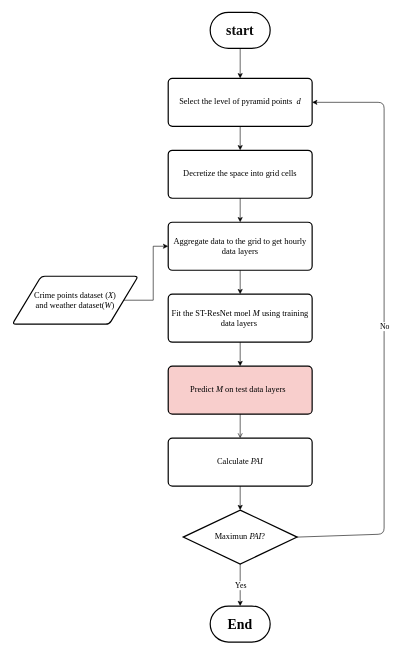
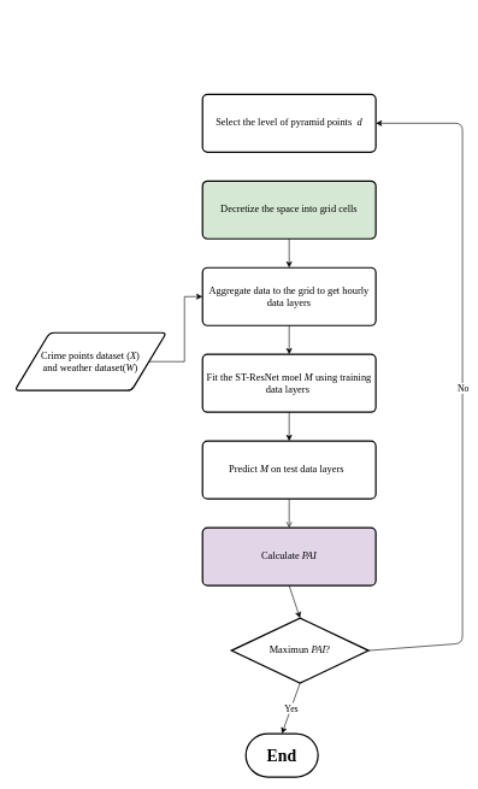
  <mxCell id="0" />
  <mxCell id="1" parent="0" />
- <mxCell id="2" value="start" style="strokeWidth=2;html=1;shape=mxgraph.flowchart.terminator;whiteSpace=wrap;fontSize=23;labelBackgroundColor=none;fontColor=#0D0D0D;fontFamily=Times New Roman;fontStyle=1" vertex="1" parent="1"><mxGeometry x="350" y="20" width="100" height="60" as="geometry" /></mxCell>
  <mxCell id="3" value="&lt;font style=&quot;font-size: 14px;&quot;&gt;Select the level of pyramid points&amp;nbsp; &lt;i style=&quot;font-size: 14px;&quot;&gt;d&lt;/i&gt;&lt;/font&gt;" style="rounded=1;whiteSpace=wrap;html=1;absoluteArcSize=1;arcSize=14;strokeWidth=2;fontFamily=Times New Roman;fontSize=14;" vertex="1" parent="1"><mxGeometry x="280" y="130" width="240" height="80" as="geometry" /></mxCell>
  <mxCell id="4" style="edgeStyle=orthogonalEdgeStyle;rounded=0;orthogonalLoop=1;jettySize=auto;html=1;exitX=1;exitY=0.5;exitDx=0;exitDy=0;entryX=0;entryY=0.5;entryDx=0;entryDy=0;fontSize=12;fontFamily=Times New Roman;" edge="1" parent="1" source="5" target="7"><mxGeometry relative="1" as="geometry" /></mxCell>
  <mxCell id="5" value="Crime points dataset (&lt;i style=&quot;font-size: 14px;&quot;&gt;X&lt;/i&gt;)&lt;br style=&quot;font-size: 14px;&quot;&gt;and weather dataset(&lt;i style=&quot;font-size: 14px;&quot;&gt;W&lt;/i&gt;)" style="shape=parallelogram;html=1;strokeWidth=2;perimeter=parallelogramPerimeter;whiteSpace=wrap;rounded=1;arcSize=12;size=0.23;fontSize=14;fontFamily=Times New Roman;" vertex="1" parent="1"><mxGeometry x="20" y="460" width="210" height="80" as="geometry" /></mxCell>
- <mxCell id="6" value="Decretize the space into grid cells" style="rounded=1;whiteSpace=wrap;html=1;absoluteArcSize=1;arcSize=14;strokeWidth=2;fontSize=14;fontFamily=Times New Roman;" vertex="1" parent="1"><mxGeometry x="280" y="250" width="240" height="80" as="geometry" /></mxCell>
+ <mxCell id="6" value="Decretize the space into grid cells" style="rounded=1;whiteSpace=wrap;html=1;absoluteArcSize=1;arcSize=14;strokeWidth=2;fontSize=14;fontFamily=Times New Roman;fillColor=#d5e8d4;" vertex="1" parent="1"><mxGeometry x="280" y="250" width="240" height="80" as="geometry" /></mxCell>
  <mxCell id="7" value="Aggregate data to the grid to get hourly data layers" style="rounded=1;whiteSpace=wrap;html=1;absoluteArcSize=1;arcSize=14;strokeWidth=2;fontSize=14;fontFamily=Times New Roman;" vertex="1" parent="1"><mxGeometry x="280" y="370" width="240" height="80" as="geometry" /></mxCell>
  <mxCell id="8" value="Fit the ST-ResNet moel &lt;i style=&quot;font-size: 14px;&quot;&gt;M&lt;/i&gt; using training data layers&amp;nbsp;" style="rounded=1;whiteSpace=wrap;html=1;absoluteArcSize=1;arcSize=14;strokeWidth=2;fontSize=14;fontFamily=Times New Roman;" vertex="1" parent="1"><mxGeometry x="280" y="490" width="240" height="80" as="geometry" /></mxCell>
- <mxCell id="9" value="Predict &lt;i style=&quot;font-size: 14px;&quot;&gt;M&lt;/i&gt; on test data layers&amp;nbsp;&amp;nbsp;" style="rounded=1;whiteSpace=wrap;html=1;absoluteArcSize=1;arcSize=14;strokeWidth=2;fontSize=14;fontFamily=Times New Roman;fillColor=#f8cecc;" vertex="1" parent="1"><mxGeometry x="280" y="610" width="240" height="80" as="geometry" /></mxCell>
- <mxCell id="10" value="Calculate &lt;i style=&quot;font-size: 14px;&quot;&gt;PAI&lt;/i&gt;" style="rounded=1;whiteSpace=wrap;html=1;absoluteArcSize=1;arcSize=14;strokeWidth=2;fontSize=14;fontFamily=Times New Roman;" vertex="1" parent="1"><mxGeometry x="280" y="730" width="240" height="80" as="geometry" /></mxCell>
- <mxCell id="11" value="" style="endArrow=classic;html=1;fontSize=12;exitX=0.5;exitY=1;exitDx=0;exitDy=0;exitPerimeter=0;entryX=0.5;entryY=0;entryDx=0;entryDy=0;fontFamily=Times New Roman;" edge="1" parent="1" source="2" target="3"><mxGeometry width="50" height="50" relative="1" as="geometry"><mxPoint x="320" y="350" as="sourcePoint" /><mxPoint x="370" y="300" as="targetPoint" /></mxGeometry></mxCell>
- <mxCell id="12" value="" style="endArrow=classic;html=1;fontSize=12;exitX=0.5;exitY=1;exitDx=0;exitDy=0;entryX=0.5;entryY=0;entryDx=0;entryDy=0;fontFamily=Times New Roman;" edge="1" parent="1" source="3" target="6"><mxGeometry width="50" height="50" relative="1" as="geometry"><mxPoint x="320" y="350" as="sourcePoint" /><mxPoint x="370" y="300" as="targetPoint" /></mxGeometry></mxCell>
+ <mxCell id="9" value="Predict &lt;i style=&quot;font-size: 14px;&quot;&gt;M&lt;/i&gt; on test data layers&amp;nbsp;&amp;nbsp;" style="rounded=1;whiteSpace=wrap;html=1;absoluteArcSize=1;arcSize=14;strokeWidth=2;fontSize=14;fontFamily=Times New Roman;" vertex="1" parent="1"><mxGeometry x="280" y="610" width="240" height="80" as="geometry" /></mxCell>
+ <mxCell id="10" value="Calculate &lt;i style=&quot;font-size: 14px;&quot;&gt;PAI&lt;/i&gt;" style="rounded=1;whiteSpace=wrap;html=1;absoluteArcSize=1;arcSize=14;strokeWidth=2;fontSize=14;fontFamily=Times New Roman;fillColor=#e1d5e7;" vertex="1" parent="1"><mxGeometry x="280" y="730" width="240" height="80" as="geometry" /></mxCell>
  <mxCell id="13" value="" style="endArrow=classic;html=1;fontSize=12;exitX=0.5;exitY=1;exitDx=0;exitDy=0;entryX=0.5;entryY=0;entryDx=0;entryDy=0;fontFamily=Times New Roman;" edge="1" parent="1" source="6" target="7"><mxGeometry width="50" height="50" relative="1" as="geometry"><mxPoint x="320" y="430" as="sourcePoint" /><mxPoint x="370" y="380" as="targetPoint" /></mxGeometry></mxCell>
  <mxCell id="14" value="" style="endArrow=classic;html=1;fontSize=12;entryX=0.5;entryY=0;entryDx=0;entryDy=0;exitX=0.5;exitY=1;exitDx=0;exitDy=0;fontFamily=Times New Roman;" edge="1" parent="1" source="7" target="8"><mxGeometry width="50" height="50" relative="1" as="geometry"><mxPoint x="390" y="490" as="sourcePoint" /><mxPoint x="370" y="460" as="targetPoint" /></mxGeometry></mxCell>
  <mxCell id="15" value="" style="endArrow=classic;html=1;fontSize=12;entryX=0.5;entryY=0;entryDx=0;entryDy=0;exitX=0.5;exitY=1;exitDx=0;exitDy=0;fontFamily=Times New Roman;" edge="1" parent="1" source="8" target="9"><mxGeometry width="50" height="50" relative="1" as="geometry"><mxPoint x="380" y="620" as="sourcePoint" /><mxPoint x="370" y="630" as="targetPoint" /></mxGeometry></mxCell>
  <mxCell id="16" value="" style="endArrow=open;html=1;fontSize=12;exitX=0.5;exitY=1;exitDx=0;exitDy=0;entryX=0.5;entryY=0;entryDx=0;entryDy=0;fontFamily=Times New Roman;" edge="1" parent="1" source="9" target="10"><mxGeometry width="50" height="50" relative="1" as="geometry"><mxPoint x="320" y="760" as="sourcePoint" /><mxPoint x="370" y="710" as="targetPoint" /></mxGeometry></mxCell>
- <mxCell id="17" value="Maximun &lt;i style=&quot;font-size: 14px;&quot;&gt;PAI&lt;/i&gt;?" style="strokeWidth=2;html=1;shape=mxgraph.flowchart.decision;whiteSpace=wrap;fontSize=14;fontFamily=Times New Roman;" vertex="1" parent="1"><mxGeometry x="305" y="850" width="190" height="90" as="geometry" /></mxCell>
+ <mxCell id="17" value="Maximun &lt;i style=&quot;font-size: 14px;&quot;&gt;PAI&lt;/i&gt;?" style="strokeWidth=2;html=1;shape=mxgraph.flowchart.decision;whiteSpace=wrap;fontSize=14;fontFamily=Times New Roman;" vertex="1" parent="1"><mxGeometry x="320" y="855" width="190" height="90" as="geometry" /></mxCell>
  <mxCell id="18" value="" style="endArrow=classic;html=1;fontSize=12;exitX=0.5;exitY=1;exitDx=0;exitDy=0;entryX=0.5;entryY=0;entryDx=0;entryDy=0;entryPerimeter=0;fontFamily=Times New Roman;" edge="1" parent="1" source="10" target="17"><mxGeometry width="50" height="50" relative="1" as="geometry"><mxPoint x="320" y="930" as="sourcePoint" /><mxPoint x="370" y="880" as="targetPoint" /></mxGeometry></mxCell>
  <mxCell id="19" value="" style="endArrow=classic;html=1;fontSize=12;exitX=0.5;exitY=1;exitDx=0;exitDy=0;exitPerimeter=0;entryX=0.5;entryY=0;entryDx=0;entryDy=0;entryPerimeter=0;fontFamily=Times New Roman;" edge="1" parent="1" source="17" target="23"><mxGeometry relative="1" as="geometry"><mxPoint x="270" y="910" as="sourcePoint" /><mxPoint x="400" y="1000" as="targetPoint" /></mxGeometry></mxCell>
  <mxCell id="20" value="Yes" style="edgeLabel;resizable=0;html=1;align=center;verticalAlign=middle;fontFamily=Times New Roman;fontSize=13;" connectable="0" vertex="1" parent="19"><mxGeometry relative="1" as="geometry" /></mxCell>
  <mxCell id="21" value="" style="endArrow=classic;html=1;fontSize=12;exitX=1;exitY=0.5;exitDx=0;exitDy=0;exitPerimeter=0;entryX=1;entryY=0.5;entryDx=0;entryDy=0;fontFamily=Times New Roman;" edge="1" parent="1" source="17" target="3"><mxGeometry relative="1" as="geometry"><mxPoint x="430" y="820" as="sourcePoint" /><mxPoint x="650" y="130" as="targetPoint" /><Array as="points"><mxPoint x="640" y="890" /><mxPoint x="640" y="170" /></Array></mxGeometry></mxCell>
  <mxCell id="22" value="No" style="edgeLabel;resizable=0;html=1;align=center;verticalAlign=middle;fontFamily=Times New Roman;fontSize=13;" connectable="0" vertex="1" parent="21"><mxGeometry relative="1" as="geometry"><mxPoint y="1" as="offset" /></mxGeometry></mxCell>
- <mxCell id="23" value="End" style="strokeWidth=2;html=1;shape=mxgraph.flowchart.terminator;whiteSpace=wrap;fontSize=23;fontFamily=Times New Roman;fontStyle=1" vertex="1" parent="1"><mxGeometry x="350" y="1010" width="100" height="60" as="geometry" /></mxCell>
+ <mxCell id="23" value="End" style="strokeWidth=2;html=1;shape=mxgraph.flowchart.terminator;whiteSpace=wrap;fontSize=23;fontFamily=Times New Roman;fontStyle=1" vertex="1" parent="1"><mxGeometry x="340" y="1015" width="100" height="60" as="geometry" /></mxCell>
